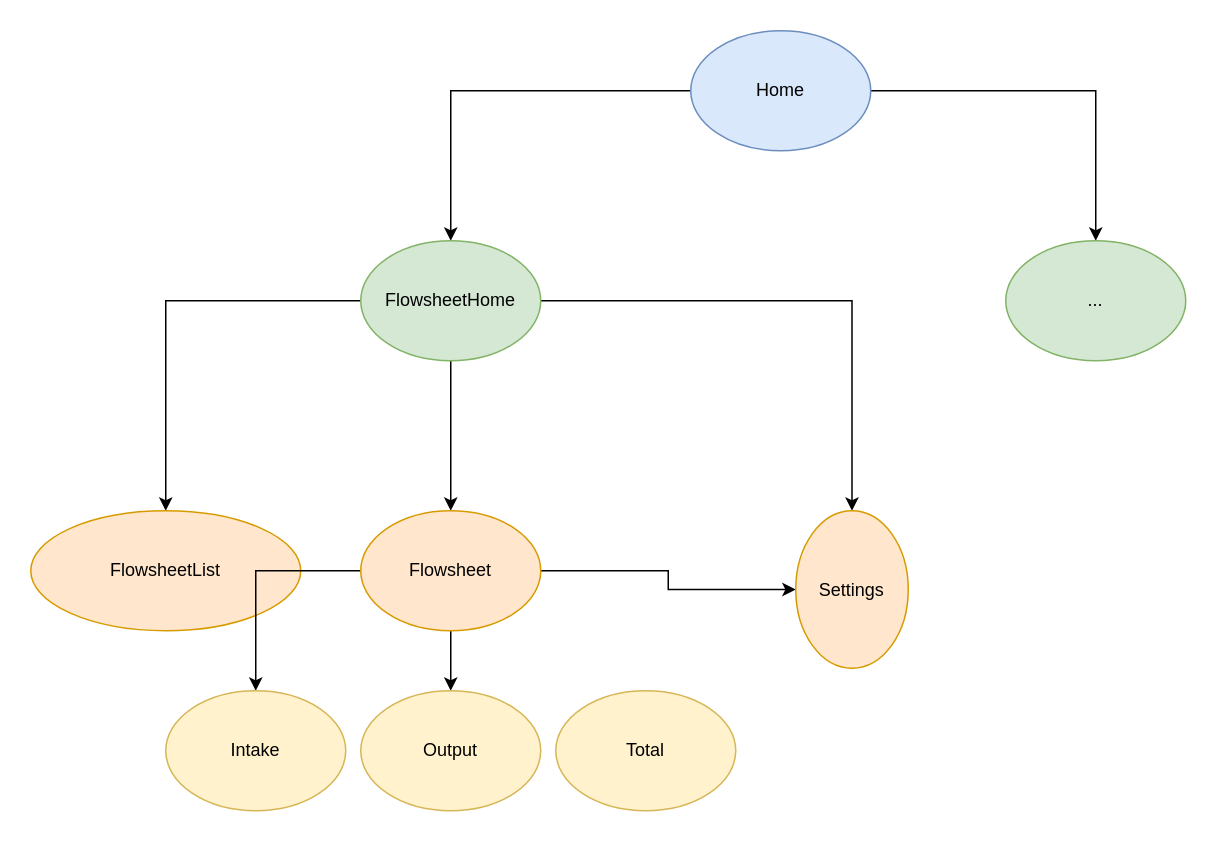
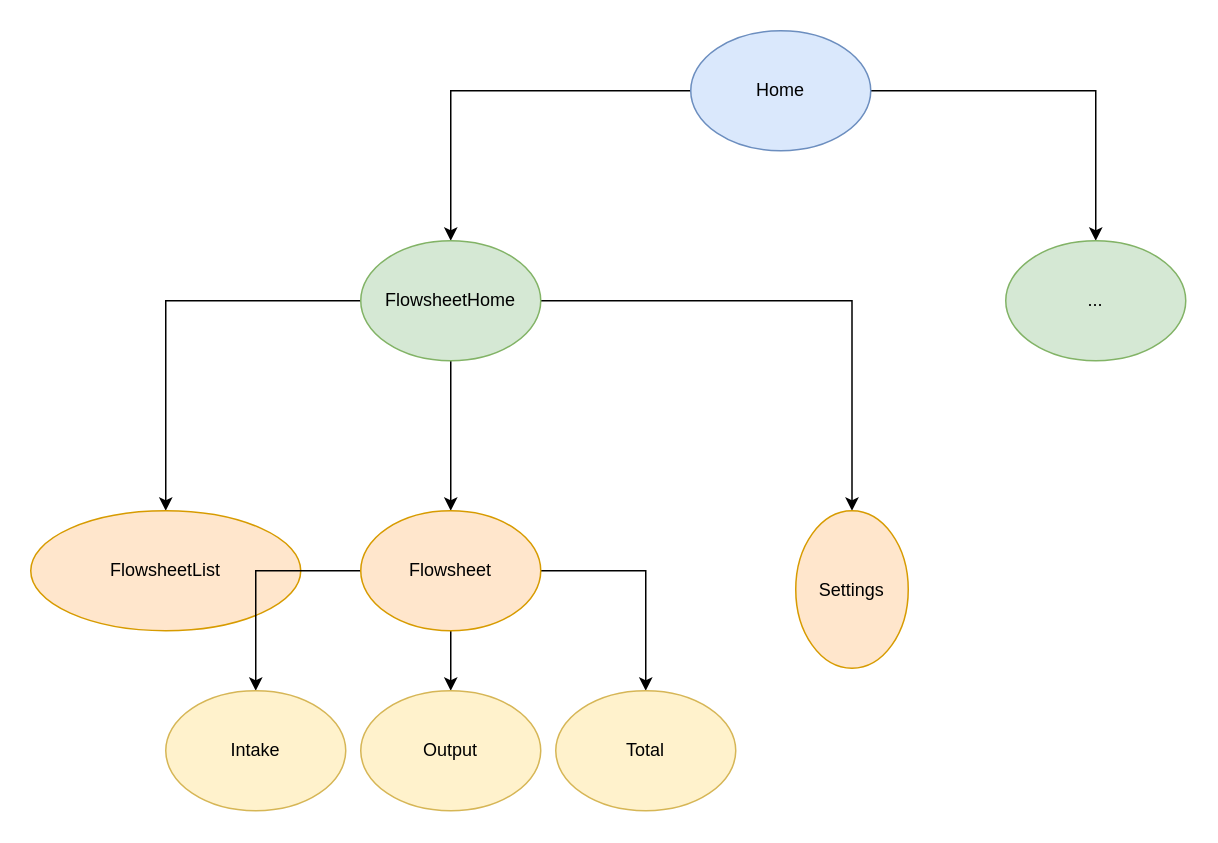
  <mxCell id="0" />
  <mxCell id="1" parent="0" />
  <mxCell id="2" value="" style="edgeStyle=orthogonalEdgeStyle;rounded=0;orthogonalLoop=1;jettySize=auto;html=1;" edge="1" parent="1" source="4" target="8"><mxGeometry relative="1" as="geometry" /></mxCell>
  <mxCell id="3" value="" style="edgeStyle=orthogonalEdgeStyle;rounded=0;orthogonalLoop=1;jettySize=auto;html=1;" edge="1" parent="1" source="4" target="9"><mxGeometry relative="1" as="geometry" /></mxCell>
  <mxCell id="4" value="Home" style="ellipse;whiteSpace=wrap;html=1;fillColor=#dae8fc;strokeColor=#6c8ebf;" vertex="1" parent="1"><mxGeometry x="460" y="20" width="120" height="80" as="geometry" /></mxCell>
  <mxCell id="5" value="" style="edgeStyle=orthogonalEdgeStyle;rounded=0;orthogonalLoop=1;jettySize=auto;html=1;" edge="1" parent="1" source="8" target="10"><mxGeometry relative="1" as="geometry" /></mxCell>
  <mxCell id="6" value="" style="edgeStyle=orthogonalEdgeStyle;rounded=0;orthogonalLoop=1;jettySize=auto;html=1;" edge="1" parent="1" source="8" target="14"><mxGeometry relative="1" as="geometry" /></mxCell>
  <mxCell id="7" value="" style="edgeStyle=orthogonalEdgeStyle;rounded=0;orthogonalLoop=1;jettySize=auto;html=1;" edge="1" parent="1" source="8" target="18"><mxGeometry relative="1" as="geometry" /></mxCell>
  <mxCell id="8" value="FlowsheetHome" style="ellipse;whiteSpace=wrap;html=1;fillColor=#d5e8d4;strokeColor=#82b366;" vertex="1" parent="1"><mxGeometry x="240" y="160" width="120" height="80" as="geometry" /></mxCell>
  <mxCell id="9" value="..." style="ellipse;whiteSpace=wrap;html=1;fillColor=#d5e8d4;strokeColor=#82b366;" vertex="1" parent="1"><mxGeometry x="670" y="160" width="120" height="80" as="geometry" /></mxCell>
  <mxCell id="10" value="FlowsheetList" style="ellipse;whiteSpace=wrap;html=1;fillColor=#ffe6cc;strokeColor=#d79b00;" vertex="1" parent="1"><mxGeometry x="20" y="340" width="180" height="80" as="geometry" /></mxCell>
  <mxCell id="11" value="" style="edgeStyle=orthogonalEdgeStyle;rounded=0;orthogonalLoop=1;jettySize=auto;html=1;" edge="1" parent="1" source="14" target="15"><mxGeometry relative="1" as="geometry" /></mxCell>
  <mxCell id="12" value="" style="edgeStyle=orthogonalEdgeStyle;rounded=0;orthogonalLoop=1;jettySize=auto;html=1;" edge="1" parent="1" source="14" target="16"><mxGeometry relative="1" as="geometry" /></mxCell>
- <mxCell id="13" value="" style="edgeStyle=orthogonalEdgeStyle;rounded=0;orthogonalLoop=1;jettySize=auto;html=1;" edge="1" parent="1" source="14" target="18"><mxGeometry relative="1" as="geometry" /></mxCell>
+ <mxCell id="13" value="" style="edgeStyle=orthogonalEdgeStyle;rounded=0;orthogonalLoop=1;jettySize=auto;html=1;" edge="1" parent="1" source="14" target="17"><mxGeometry relative="1" as="geometry" /></mxCell>
  <mxCell id="14" value="&lt;font style=&quot;&quot;&gt;&lt;font style=&quot;font-size: 12px;&quot;&gt;Flowsheet&lt;/font&gt;&lt;br&gt;&lt;/font&gt;" style="ellipse;whiteSpace=wrap;html=1;fillColor=#ffe6cc;strokeColor=#d79b00;" vertex="1" parent="1"><mxGeometry x="240" y="340" width="120" height="80" as="geometry" /></mxCell>
  <mxCell id="15" value="Intake" style="ellipse;whiteSpace=wrap;html=1;fillColor=#fff2cc;strokeColor=#d6b656;" vertex="1" parent="1"><mxGeometry y="460" width="120" height="80" as="geometry" x="110" /></mxCell>
  <mxCell id="16" value="Output" style="ellipse;whiteSpace=wrap;html=1;fillColor=#fff2cc;strokeColor=#d6b656;" vertex="1" parent="1"><mxGeometry x="240" y="460" width="120" height="80" as="geometry" /></mxCell>
  <mxCell id="17" value="Total" style="ellipse;whiteSpace=wrap;html=1;fillColor=#fff2cc;strokeColor=#d6b656;" vertex="1" parent="1"><mxGeometry x="370" y="460" width="120" height="80" as="geometry" /></mxCell>
  <mxCell id="18" value="Settings" style="ellipse;whiteSpace=wrap;html=1;fillColor=#ffe6cc;strokeColor=#d79b00;" vertex="1" parent="1"><mxGeometry x="530" y="340" width="75" height="105" as="geometry" /></mxCell>
